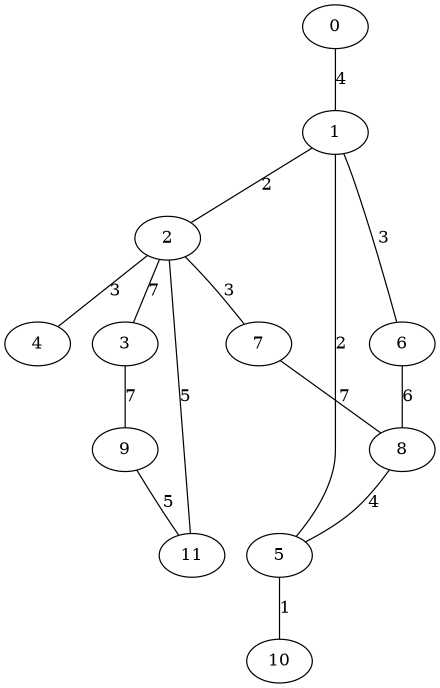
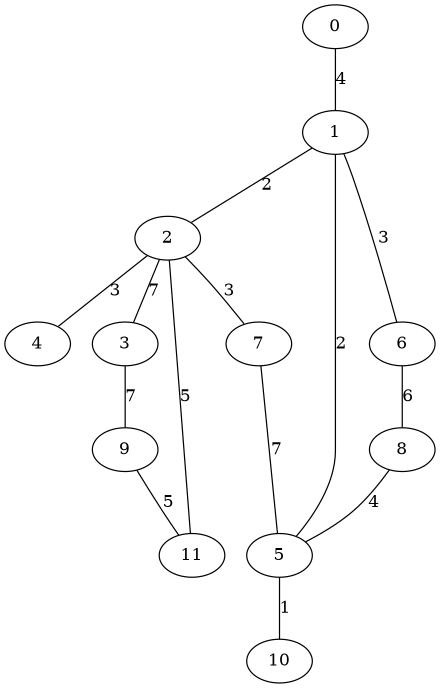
  graph {
    node [habit=8 x=6 y=4]
    edge [weight=3]
    0 [habit=9 x=4]
    1 [y=5]
    2 [y=7]
    5 [habit=10 x=8]
    6 [base=2 habit=2 y=2]
    11 [base=1 habit=3 x=1 y=5]
    3 [habit=10 x=4 y=9]
    4 [habit=1 x=7 y=10]
    7 [habit=10 x=8 y=7]
    10 [x=10]
    8 [habit=9 x=8 y=1]
    9 [habit=5 x=1 y=8]
    0 -- 1 [label=4 weight=4]
    1 -- 2 [label=2 weight=2]
    1 -- 5 [label=2 weight=2]
    1 -- 6 [label=3]
    2 -- 11 [label=5 weight=5]
    2 -- 3 [label=7 weight=7]
    2 -- 4 [label=3]
    2 -- 7 [label=3]
    5 -- 10 [label=1 weight=1]
    6 -- 8 [label=6 weight=6]
    3 -- 9 [label=7 weight=7]
-   7 -- 8 [label=7 weight=7]
+   7 -- 5 [label=7 weight=7]
    8 -- 5 [label=4 weight=4]
    9 -- 11 [label=5]
  }
